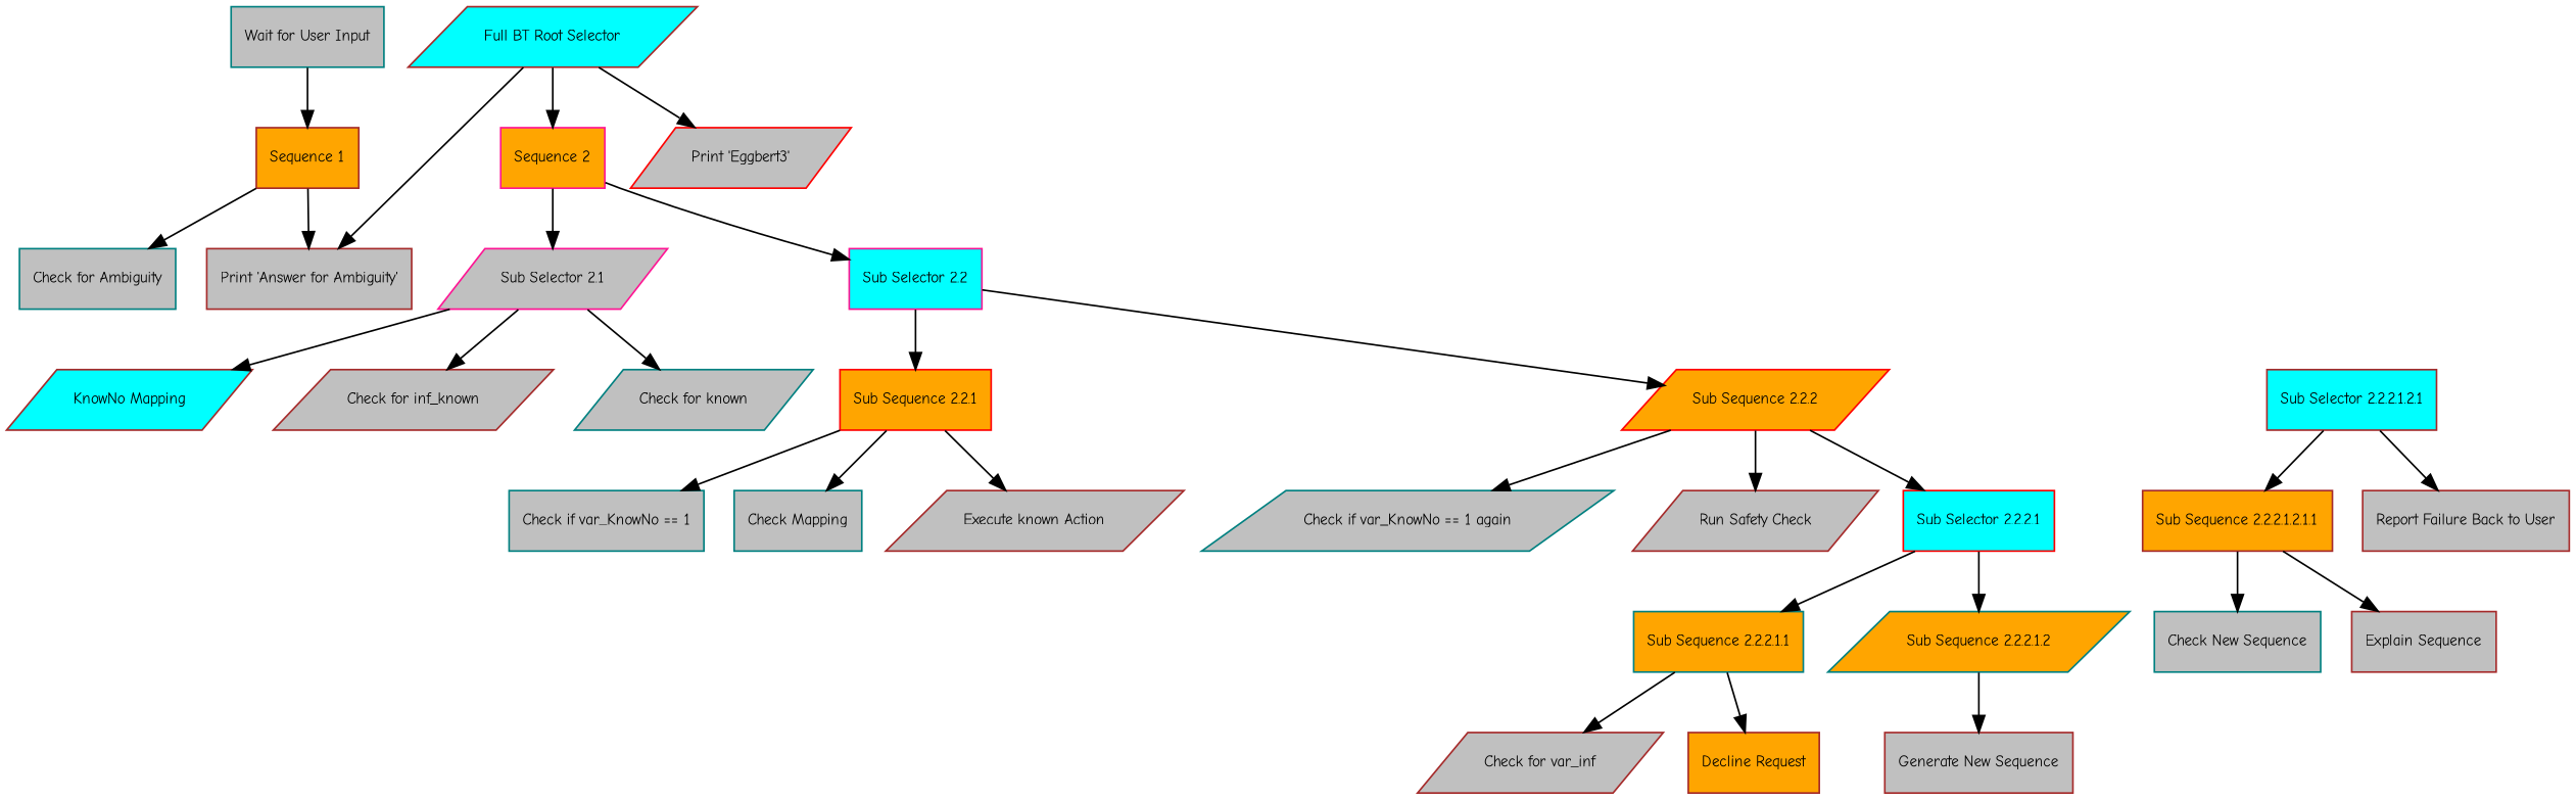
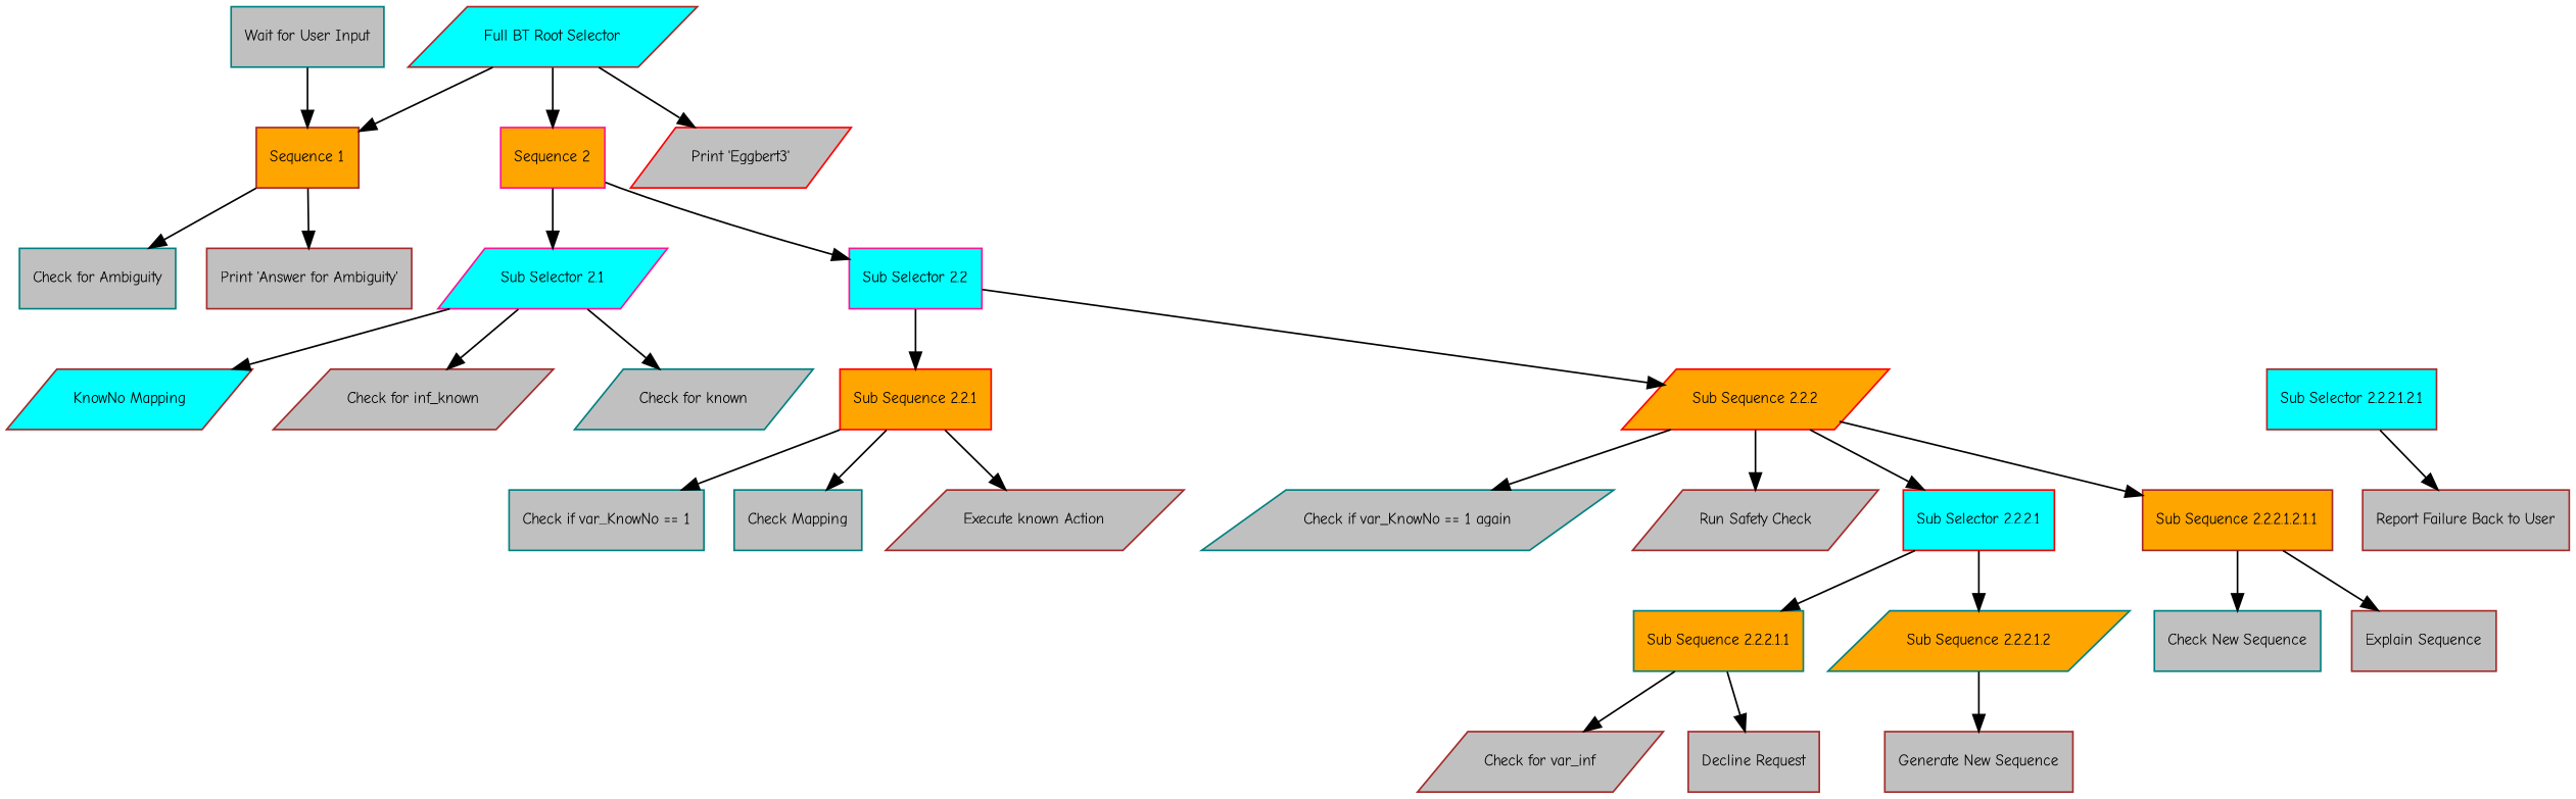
  digraph {
    fontname="Comic Neue"
    ordering=out
    node [color=brown fillcolor=gray fontcolor=black fontname="Comic Neue" fontsize=9 shape=box style=filled]
    edge [fontname="Comic Neue"]
    n1 [fillcolor=cyan label="Full BT Root Selector" shape=parallelogram]
    n2 [fillcolor=orange label="Sequence 1"]
    n3 [color=deeppink fillcolor=orange label="Sequence 2"]
    n4 [color=red label="Print 'Eggbert3'" shape=parallelogram]
    n5 [color=teal label="Check for Ambiguity"]
    n6 [label="Print 'Answer for Ambiguity'"]
-   n7 [color=deeppink label="Sub Selector 2.1" shape=parallelogram]
+   n7 [color=deeppink fillcolor=cyan label="Sub Selector 2.1" shape=parallelogram]
    n8 [color=deeppink fillcolor=cyan label="Sub Selector 2.2"]
    n9 [color=teal label="Wait for User Input"]
    n10 [fillcolor=cyan label="KnowNo Mapping" shape=parallelogram]
    n11 [label="Check for inf_known" shape=parallelogram]
    n12 [color=teal label="Check for known" shape=parallelogram]
    n13 [color=red fillcolor=orange label="Sub Sequence 2.2.1"]
    n14 [color=red fillcolor=orange label="Sub Sequence 2.2.2" shape=parallelogram]
    n15 [color=teal label="Check if var_KnowNo == 1"]
    n16 [color=teal label="Check Mapping"]
    n17 [label="Execute known Action" shape=parallelogram]
    n18 [color=teal label="Check if var_KnowNo == 1 again" shape=parallelogram]
    n19 [label="Run Safety Check" shape=parallelogram]
    n20 [color=red fillcolor=cyan label="Sub Selector 2.2.2.1"]
    n21 [color=teal fillcolor=orange label="Sub Sequence 2.2.2.1.1"]
    n22 [color=teal fillcolor=orange label="Sub Sequence 2.2.2.1.2" shape=parallelogram]
    n23 [label="Check for var_inf" shape=parallelogram]
-   n24 [fillcolor=orange label="Decline Request"]
+   n24 [label="Decline Request"]
    n25 [label="Generate New Sequence"]
    n26 [fillcolor=cyan label="Sub Selector 2.2.2.1.2.1"]
    n27 [fillcolor=orange label="Sub Sequence 2.2.2.1.2.1.1"]
    n28 [label="Report Failure Back to User"]
    n29 [color=teal label="Check New Sequence"]
    n30 [label="Explain Sequence"]
-   n1 -> n6
+   n1 -> n2
    n1 -> n3
    n1 -> n4
    n2 -> n5
    n2 -> n6
    n3 -> n7
    n3 -> n8
    n7 -> n10
    n7 -> n11
    n7 -> n12
    n8 -> n13
    n8 -> n14
    n9 -> n2
    n13 -> n15
    n13 -> n16
    n13 -> n17
    n14 -> n18
    n14 -> n19
    n14 -> n20
    n20 -> n21
    n20 -> n22
    n21 -> n23
    n21 -> n24
    n22 -> n25
-   n26 -> n27
+   n14 -> n27
    n26 -> n28
    n27 -> n29
    n27 -> n30
  }
